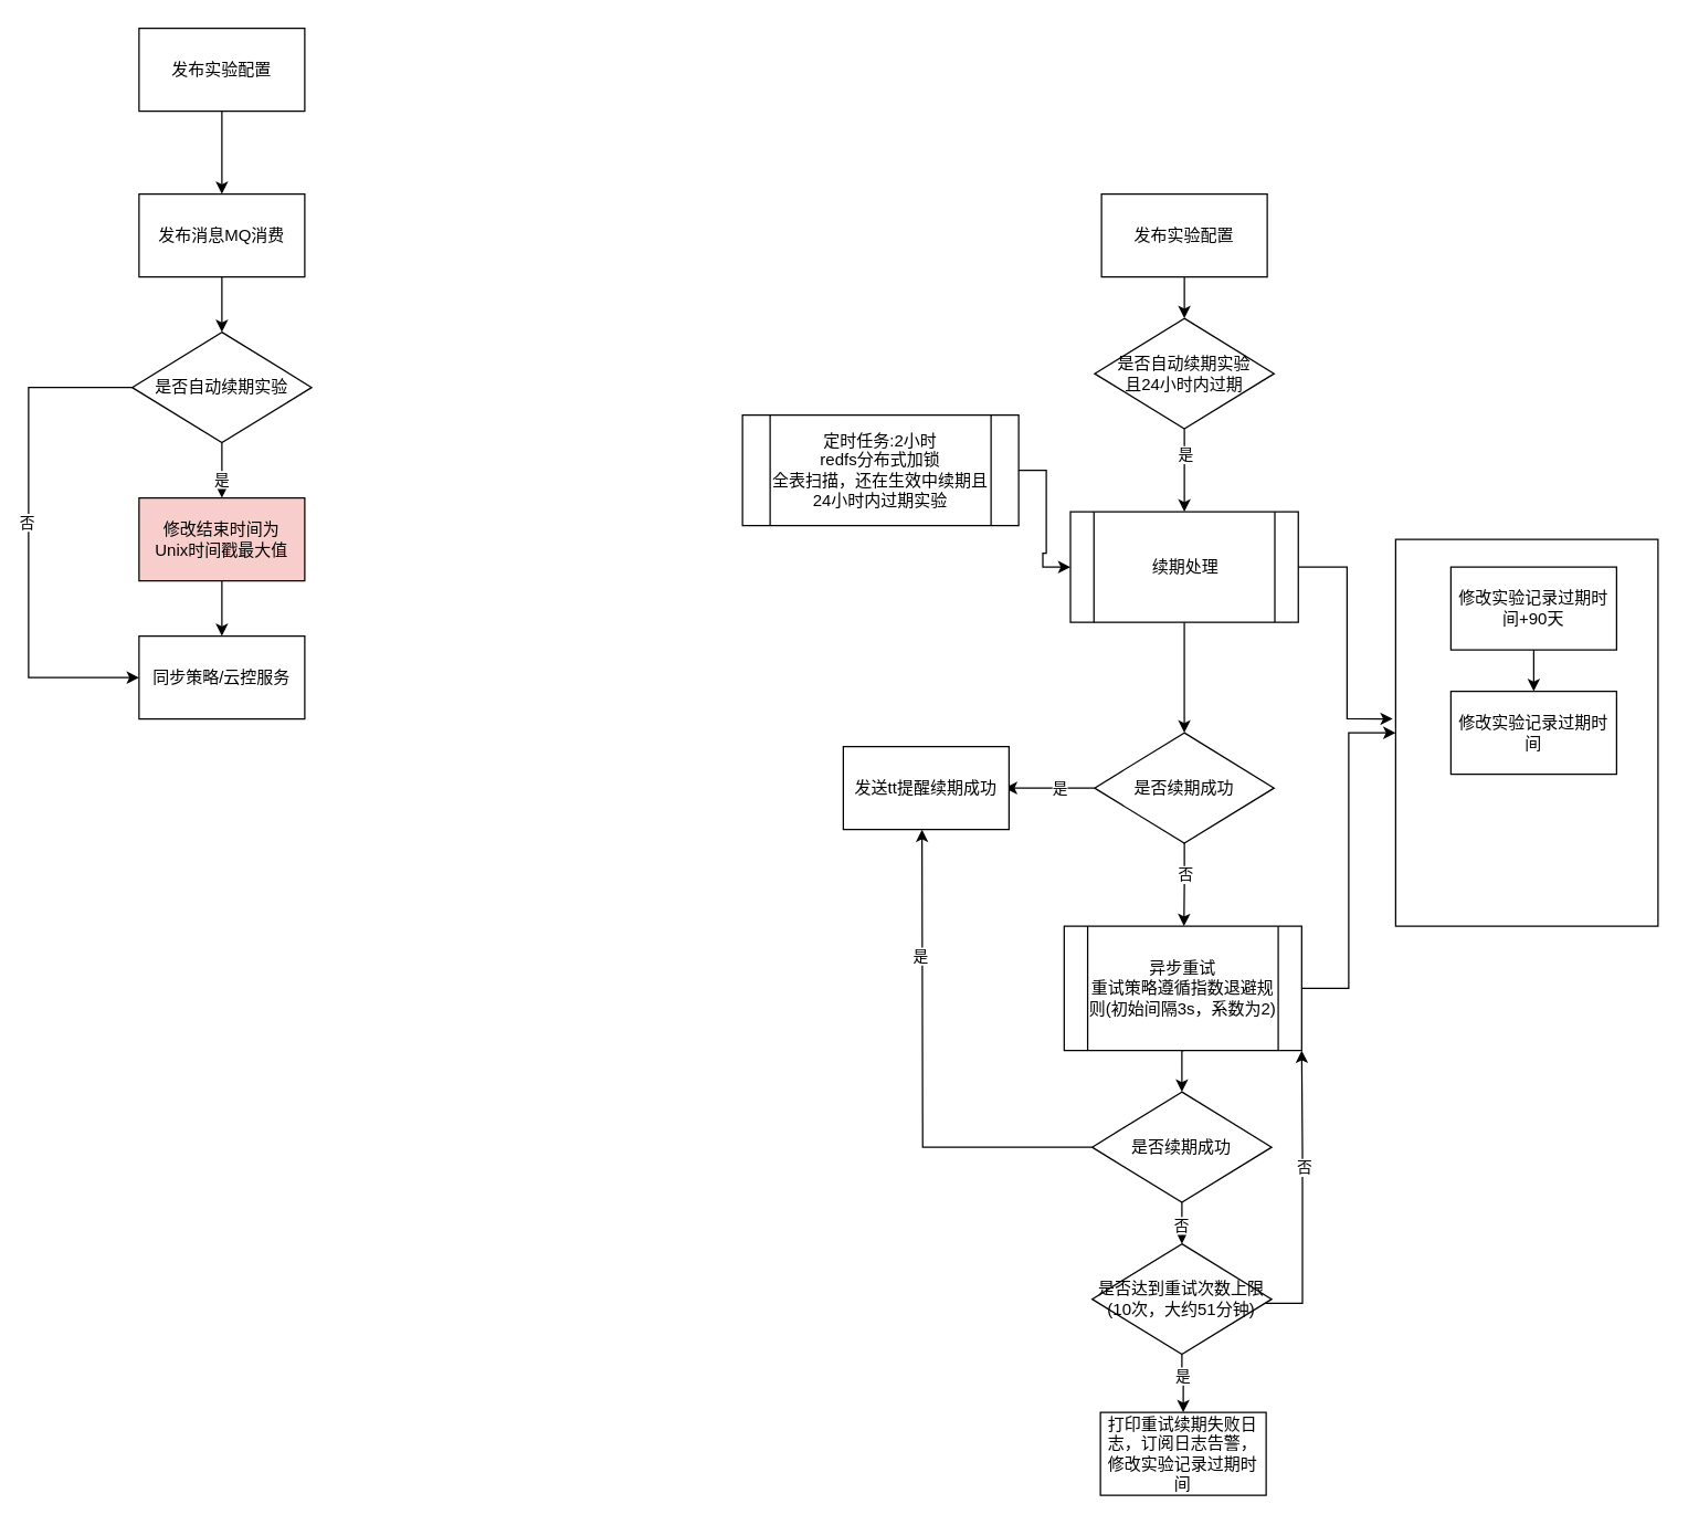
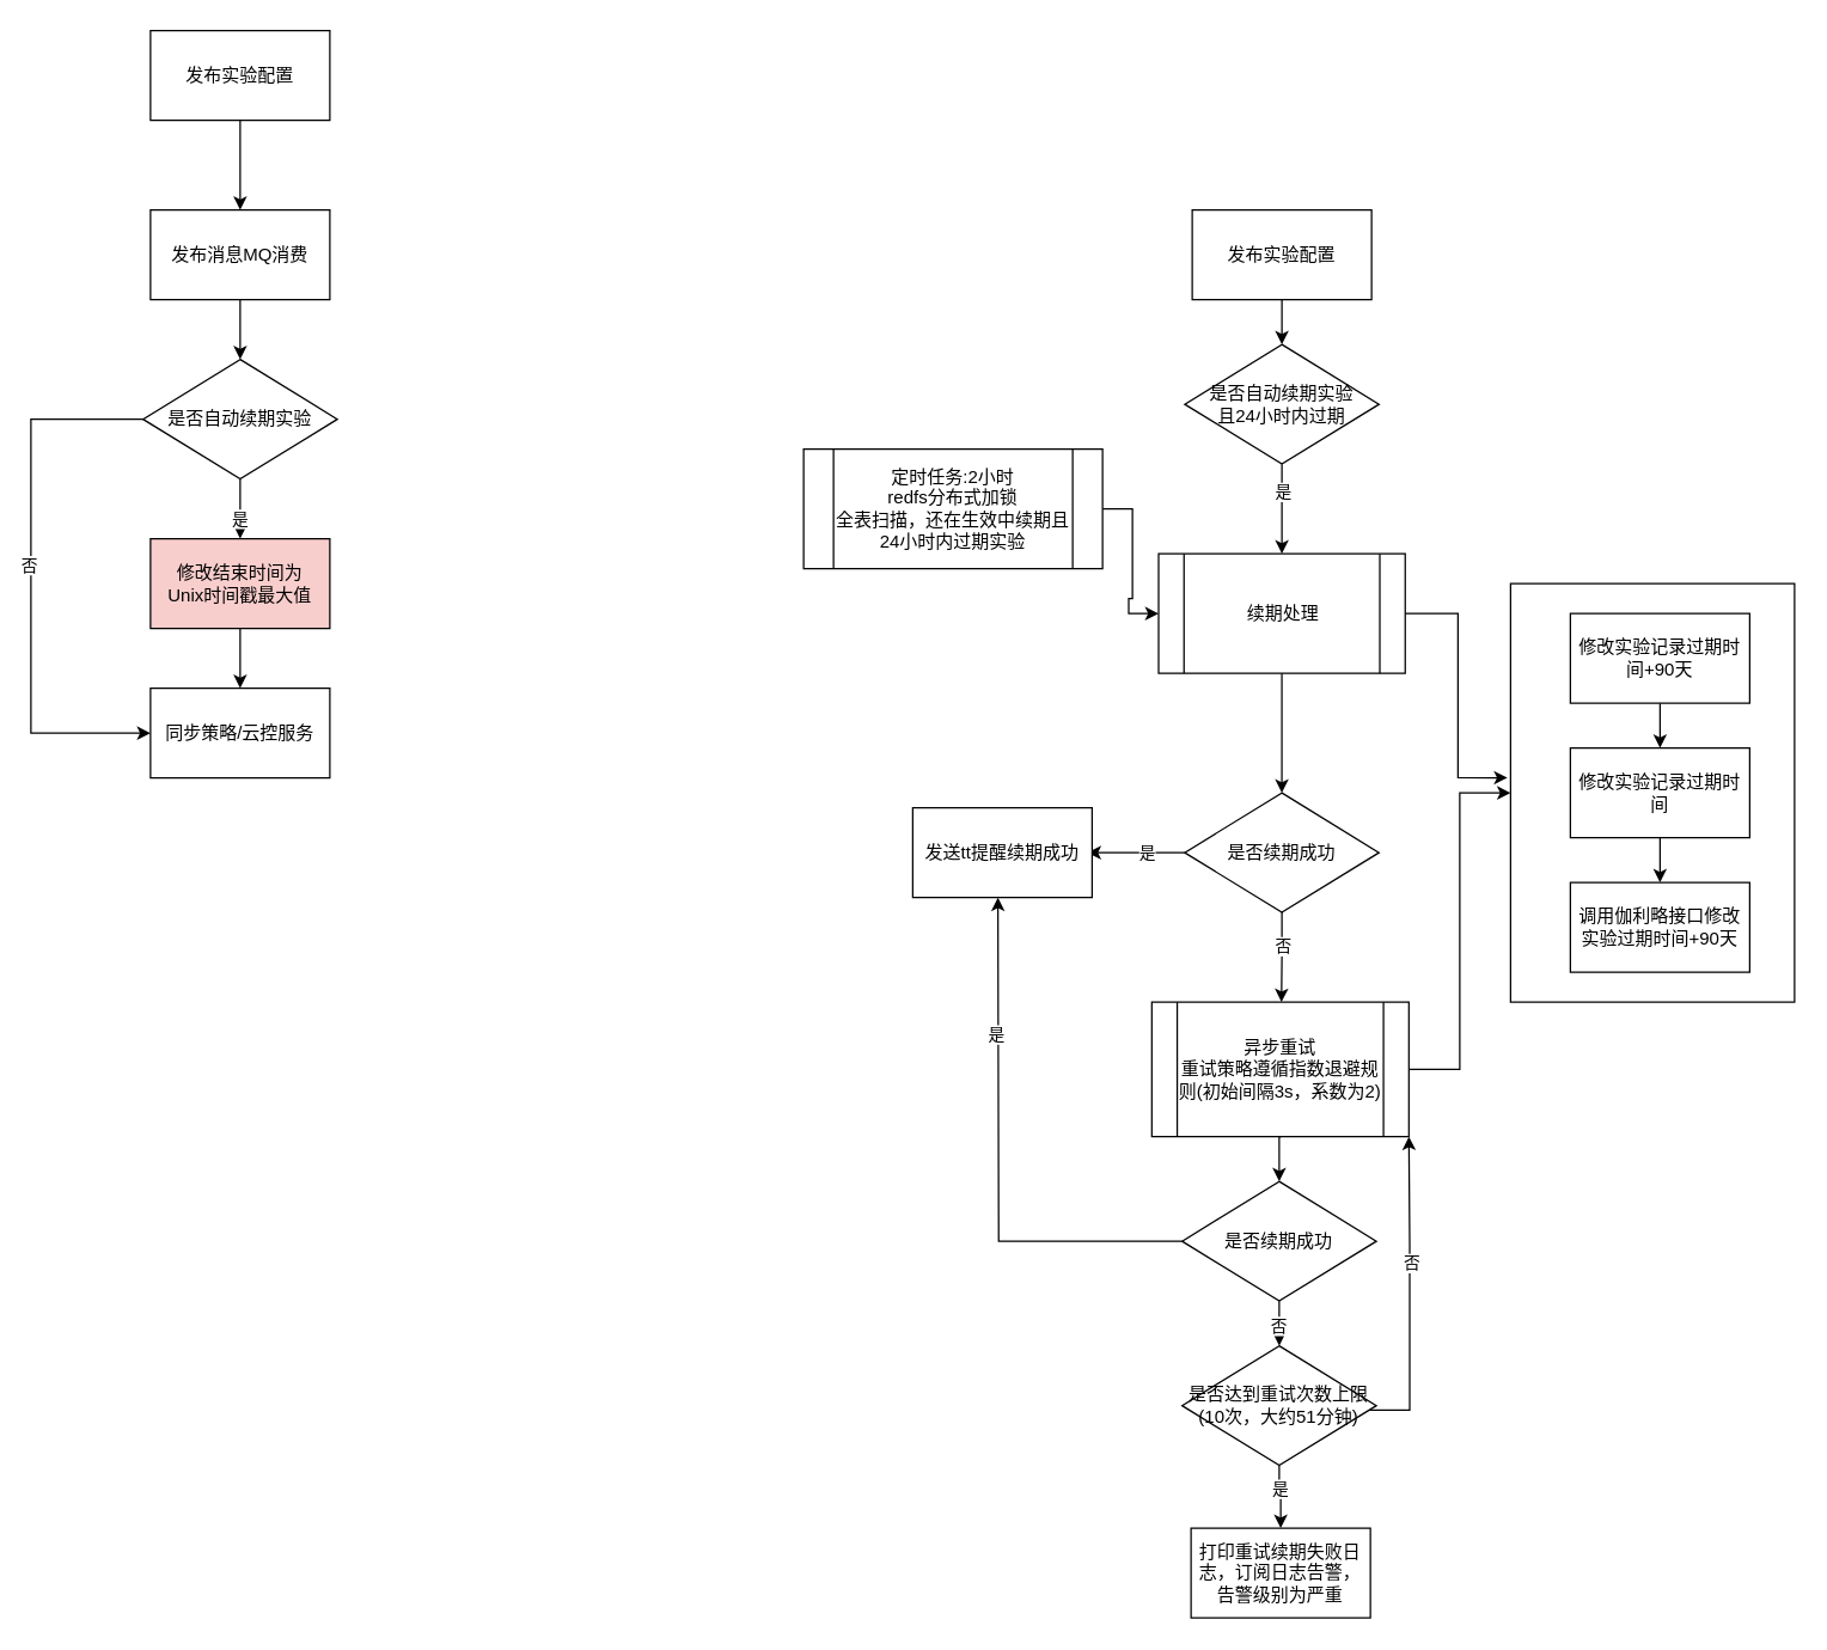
  <mxCell id="0" />
  <mxCell id="1" parent="0" />
  <mxCell id="2" value="" style="rounded=0;whiteSpace=wrap;html=1;" parent="1" vertex="1"><mxGeometry x="1010" y="390" width="190" height="280" as="geometry" /></mxCell>
  <mxCell id="3" style="edgeStyle=orthogonalEdgeStyle;rounded=0;orthogonalLoop=1;jettySize=auto;html=1;exitX=0.5;exitY=1;exitDx=0;exitDy=0;entryX=0.5;entryY=0;entryDx=0;entryDy=0;" parent="1" source="4" target="12" edge="1"><mxGeometry relative="1" as="geometry" /></mxCell>
  <mxCell id="4" value="发布实验配置" style="rounded=0;whiteSpace=wrap;html=1;" parent="1" vertex="1"><mxGeometry x="100" y="20" width="120" height="60" as="geometry" /></mxCell>
  <mxCell id="5" value="同步策略/云控服务" style="rounded=0;whiteSpace=wrap;html=1;" parent="1" vertex="1"><mxGeometry x="100" y="460" width="120" height="60" as="geometry" /></mxCell>
  <mxCell id="6" style="edgeStyle=orthogonalEdgeStyle;rounded=0;orthogonalLoop=1;jettySize=auto;html=1;entryX=0.5;entryY=0;entryDx=0;entryDy=0;" parent="1" source="10" target="14" edge="1"><mxGeometry relative="1" as="geometry" /></mxCell>
  <mxCell id="7" value="是" style="edgeLabel;html=1;align=center;verticalAlign=middle;resizable=0;points=[];" parent="6" vertex="1" connectable="0"><mxGeometry x="0.28" y="-1" relative="1" as="geometry"><mxPoint as="offset" /></mxGeometry></mxCell>
  <mxCell id="8" style="edgeStyle=orthogonalEdgeStyle;rounded=0;orthogonalLoop=1;jettySize=auto;html=1;exitX=0;exitY=0.5;exitDx=0;exitDy=0;entryX=0;entryY=0.5;entryDx=0;entryDy=0;" parent="1" source="10" target="5" edge="1"><mxGeometry relative="1" as="geometry"><Array as="points"><mxPoint x="20" y="280" /><mxPoint x="20" y="490" /></Array></mxGeometry></mxCell>
  <mxCell id="9" value="否" style="edgeLabel;html=1;align=center;verticalAlign=middle;resizable=0;points=[];" parent="8" vertex="1" connectable="0"><mxGeometry x="-0.058" y="-2" relative="1" as="geometry"><mxPoint as="offset" /></mxGeometry></mxCell>
  <mxCell id="10" value="是否自动续期实验" style="rhombus;whiteSpace=wrap;html=1;" parent="1" vertex="1"><mxGeometry x="95" y="240" width="130" height="80" as="geometry" /></mxCell>
  <mxCell id="11" style="edgeStyle=orthogonalEdgeStyle;rounded=0;orthogonalLoop=1;jettySize=auto;html=1;entryX=0.5;entryY=0;entryDx=0;entryDy=0;" parent="1" source="12" target="10" edge="1"><mxGeometry relative="1" as="geometry" /></mxCell>
  <mxCell id="12" value="发布消息MQ消费" style="rounded=0;whiteSpace=wrap;html=1;" parent="1" vertex="1"><mxGeometry x="100" y="140" width="120" height="60" as="geometry" /></mxCell>
  <mxCell id="13" style="edgeStyle=orthogonalEdgeStyle;rounded=0;orthogonalLoop=1;jettySize=auto;html=1;entryX=0.5;entryY=0;entryDx=0;entryDy=0;" parent="1" source="14" target="5" edge="1"><mxGeometry relative="1" as="geometry" /></mxCell>
  <mxCell id="14" value="修改结束时间为&lt;br&gt;Unix时间戳最大值" style="rounded=0;whiteSpace=wrap;html=1;fillColor=#f8cecc;" parent="1" vertex="1"><mxGeometry x="100" y="360" width="120" height="60" as="geometry" /></mxCell>
  <mxCell id="15" style="edgeStyle=orthogonalEdgeStyle;rounded=0;orthogonalLoop=1;jettySize=auto;html=1;entryX=0.5;entryY=0;entryDx=0;entryDy=0;" parent="1" source="16" target="19" edge="1"><mxGeometry relative="1" as="geometry" /></mxCell>
  <mxCell id="16" value="发布实验配置" style="rounded=0;whiteSpace=wrap;html=1;" parent="1" vertex="1"><mxGeometry x="797" y="140" width="120" height="60" as="geometry" /></mxCell>
  <mxCell id="17" style="edgeStyle=orthogonalEdgeStyle;rounded=0;orthogonalLoop=1;jettySize=auto;html=1;entryX=0.5;entryY=0;entryDx=0;entryDy=0;" parent="1" source="19" target="21" edge="1"><mxGeometry relative="1" as="geometry"><mxPoint x="857" y="280" as="targetPoint" /></mxGeometry></mxCell>
  <mxCell id="18" value="是" style="edgeLabel;html=1;align=center;verticalAlign=middle;resizable=0;points=[];" parent="17" vertex="1" connectable="0"><mxGeometry x="-0.4" y="2" relative="1" as="geometry"><mxPoint x="-2" as="offset" /></mxGeometry></mxCell>
  <mxCell id="19" value="是否自动续期实验&lt;div&gt;且24小时内过期&lt;/div&gt;" style="rhombus;whiteSpace=wrap;html=1;" parent="1" vertex="1"><mxGeometry x="792" y="230" width="130" height="80" as="geometry" /></mxCell>
  <mxCell id="20" style="edgeStyle=orthogonalEdgeStyle;rounded=0;orthogonalLoop=1;jettySize=auto;html=1;entryX=0.5;entryY=0;entryDx=0;entryDy=0;" parent="1" source="21" target="31" edge="1"><mxGeometry relative="1" as="geometry"><mxPoint x="860" y="490" as="targetPoint" /></mxGeometry></mxCell>
  <mxCell id="21" value="续期处理" style="shape=process;whiteSpace=wrap;html=1;backgroundOutline=1;" parent="1" vertex="1"><mxGeometry x="774.5" y="370" width="165" height="80" as="geometry" /></mxCell>
  <mxCell id="22" style="edgeStyle=orthogonalEdgeStyle;rounded=0;orthogonalLoop=1;jettySize=auto;html=1;" parent="1" source="23" target="25" edge="1"><mxGeometry relative="1" as="geometry" /></mxCell>
  <mxCell id="23" value="修改实验记录过期时间+90天" style="rounded=0;whiteSpace=wrap;html=1;" parent="1" vertex="1"><mxGeometry x="1050" y="410" width="120" height="60" as="geometry" /></mxCell>
+ <mxCell id="24" style="edgeStyle=orthogonalEdgeStyle;rounded=0;orthogonalLoop=1;jettySize=auto;html=1;entryX=0.5;entryY=0;entryDx=0;entryDy=0;" parent="1" source="25" target="26" edge="1"><mxGeometry relative="1" as="geometry" /></mxCell>
  <mxCell id="25" value="修改实验记录过期时间" style="rounded=0;whiteSpace=wrap;html=1;" parent="1" vertex="1"><mxGeometry x="1050" y="500" width="120" height="60" as="geometry" /></mxCell>
+ <mxCell id="26" value="调用伽利略接口修改实验过期时间+90天" style="rounded=0;whiteSpace=wrap;html=1;" parent="1" vertex="1"><mxGeometry x="1050" y="590" width="120" height="60" as="geometry" /></mxCell>
  <mxCell id="27" style="edgeStyle=orthogonalEdgeStyle;rounded=0;orthogonalLoop=1;jettySize=auto;html=1;entryX=1;entryY=0.5;entryDx=0;entryDy=0;" parent="1" source="31" edge="1"><mxGeometry relative="1" as="geometry"><mxPoint x="726.96" y="570" as="targetPoint" /></mxGeometry></mxCell>
  <mxCell id="28" value="是" style="edgeLabel;html=1;align=center;verticalAlign=middle;resizable=0;points=[];" parent="27" vertex="1" connectable="0"><mxGeometry x="-0.236" y="-1" relative="1" as="geometry"><mxPoint as="offset" /></mxGeometry></mxCell>
  <mxCell id="29" style="edgeStyle=orthogonalEdgeStyle;rounded=0;orthogonalLoop=1;jettySize=auto;html=1;entryX=0.5;entryY=0;entryDx=0;entryDy=0;" parent="1" source="31" edge="1"><mxGeometry relative="1" as="geometry"><mxPoint x="856.71" y="670" as="targetPoint" /></mxGeometry></mxCell>
  <mxCell id="30" value="否" style="edgeLabel;html=1;align=center;verticalAlign=middle;resizable=0;points=[];" parent="29" vertex="1" connectable="0"><mxGeometry x="-0.3" y="2" relative="1" as="geometry"><mxPoint x="-2" y="2" as="offset" /></mxGeometry></mxCell>
  <mxCell id="31" value="是否续期成功" style="rhombus;whiteSpace=wrap;html=1;" parent="1" vertex="1"><mxGeometry x="791.96" y="530" width="130" height="80" as="geometry" /></mxCell>
  <mxCell id="32" style="edgeStyle=orthogonalEdgeStyle;rounded=0;orthogonalLoop=1;jettySize=auto;html=1;" parent="1" source="34" target="2" edge="1"><mxGeometry relative="1" as="geometry" /></mxCell>
  <mxCell id="33" style="edgeStyle=orthogonalEdgeStyle;rounded=0;orthogonalLoop=1;jettySize=auto;html=1;exitX=0.5;exitY=1;exitDx=0;exitDy=0;entryX=0.5;entryY=0;entryDx=0;entryDy=0;" parent="1" target="39" edge="1"><mxGeometry relative="1" as="geometry"><mxPoint x="856.71" y="760" as="sourcePoint" /></mxGeometry></mxCell>
  <mxCell id="34" value="异步重试&lt;br&gt;重试策略遵循指数退避规则(初始间隔3s，系数为2)" style="shape=process;whiteSpace=wrap;html=1;backgroundOutline=1;" parent="1" vertex="1"><mxGeometry x="769.96" y="670" width="172" height="90" as="geometry" /></mxCell>
  <mxCell id="35" style="edgeStyle=orthogonalEdgeStyle;rounded=0;orthogonalLoop=1;jettySize=auto;html=1;exitX=0;exitY=0.5;exitDx=0;exitDy=0;" parent="1" source="39" edge="1"><mxGeometry relative="1" as="geometry"><mxPoint x="667" y="600" as="targetPoint" /></mxGeometry></mxCell>
  <mxCell id="36" value="是" style="edgeLabel;html=1;align=center;verticalAlign=middle;resizable=0;points=[];" parent="35" vertex="1" connectable="0"><mxGeometry x="0.481" y="2" relative="1" as="geometry"><mxPoint as="offset" /></mxGeometry></mxCell>
  <mxCell id="37" style="edgeStyle=orthogonalEdgeStyle;rounded=0;orthogonalLoop=1;jettySize=auto;html=1;exitX=0.5;exitY=1;exitDx=0;exitDy=0;" parent="1" source="39" target="44" edge="1"><mxGeometry relative="1" as="geometry" /></mxCell>
  <mxCell id="38" value="否" style="edgeLabel;html=1;align=center;verticalAlign=middle;resizable=0;points=[];" parent="37" vertex="1" connectable="0"><mxGeometry x="-0.403" y="-1" relative="1" as="geometry"><mxPoint y="2" as="offset" /></mxGeometry></mxCell>
  <mxCell id="39" value="是否续期成功" style="rhombus;whiteSpace=wrap;html=1;" parent="1" vertex="1"><mxGeometry x="790.21" y="790" width="130" height="80" as="geometry" /></mxCell>
  <mxCell id="40" style="edgeStyle=orthogonalEdgeStyle;rounded=0;orthogonalLoop=1;jettySize=auto;html=1;exitX=0.5;exitY=1;exitDx=0;exitDy=0;" parent="1" source="44" target="45" edge="1"><mxGeometry relative="1" as="geometry" /></mxCell>
  <mxCell id="41" value="是" style="edgeLabel;html=1;align=center;verticalAlign=middle;resizable=0;points=[];" parent="40" vertex="1" connectable="0"><mxGeometry x="-0.24" relative="1" as="geometry"><mxPoint as="offset" /></mxGeometry></mxCell>
  <mxCell id="42" style="edgeStyle=orthogonalEdgeStyle;rounded=0;orthogonalLoop=1;jettySize=auto;html=1;entryX=1;entryY=1;entryDx=0;entryDy=0;" parent="1" source="44" target="34" edge="1"><mxGeometry relative="1" as="geometry"><Array as="points"><mxPoint x="942.46" y="943" /><mxPoint x="942.46" y="832" /></Array></mxGeometry></mxCell>
  <mxCell id="43" value="否" style="edgeLabel;html=1;align=center;verticalAlign=middle;resizable=0;points=[];" parent="42" vertex="1" connectable="0"><mxGeometry x="0.212" y="-1" relative="1" as="geometry"><mxPoint y="1" as="offset" /></mxGeometry></mxCell>
  <mxCell id="44" value="是否达到重试次数上限(10次，大约51分钟)" style="rhombus;whiteSpace=wrap;html=1;" parent="1" vertex="1"><mxGeometry x="790.21" y="900" width="130" height="80" as="geometry" /></mxCell>
- <mxCell id="45" value="打印重试续期失败日志，订阅日志告警，修改实验记录过期时间" style="rounded=0;whiteSpace=wrap;html=1;" parent="1" vertex="1"><mxGeometry x="796.21" y="1022" width="120" height="60" as="geometry" /></mxCell>
+ <mxCell id="45" value="打印重试续期失败日志，订阅日志告警，告警级别为严重" style="rounded=0;whiteSpace=wrap;html=1;" parent="1" vertex="1"><mxGeometry x="796.21" y="1022" width="120" height="60" as="geometry" /></mxCell>
  <mxCell id="46" style="edgeStyle=orthogonalEdgeStyle;rounded=0;orthogonalLoop=1;jettySize=auto;html=1;entryX=-0.011;entryY=0.464;entryDx=0;entryDy=0;entryPerimeter=0;exitX=1;exitY=0.5;exitDx=0;exitDy=0;" parent="1" source="21" target="2" edge="1"><mxGeometry relative="1" as="geometry"><mxPoint x="925" y="520" as="sourcePoint" /></mxGeometry></mxCell>
  <mxCell id="47" value="发送tt提醒续期成功" style="rounded=0;whiteSpace=wrap;html=1;" parent="1" vertex="1"><mxGeometry x="610" y="540" width="120" height="60" as="geometry" /></mxCell>
  <mxCell id="48" style="edgeStyle=orthogonalEdgeStyle;rounded=0;orthogonalLoop=1;jettySize=auto;html=1;entryX=0;entryY=0.5;entryDx=0;entryDy=0;" parent="1" source="49" target="21" edge="1"><mxGeometry relative="1" as="geometry" /></mxCell>
  <mxCell id="49" value="定时任务:2小时&lt;div&gt;redfs分布式加锁&lt;br&gt;&lt;div&gt;全表扫描，还在生效中续期且24小时内过期实验&lt;/div&gt;&lt;/div&gt;" style="shape=process;whiteSpace=wrap;html=1;backgroundOutline=1;" parent="1" vertex="1"><mxGeometry x="537" y="300" width="200" height="80" as="geometry" /></mxCell>
